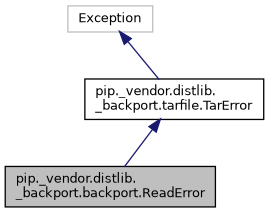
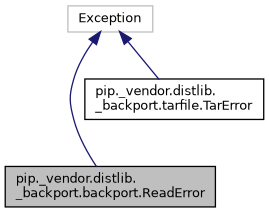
  digraph {
    node [color=black fillcolor=white fontname=Helvetica fontsize=10 shape=record style=filled]
    edge [color=midnightblue dir=back fontname=Helvetica fontsize=10 labelfontname=Helvetica labelfontsize=10 style=solid]
    n1 [fillcolor=grey75 fontcolor=black height=0.2 label="pip._vendor.distlib.\l_backport.backport.ReadError" width=0.4]
    n2 [height=0.2 label="pip._vendor.distlib.\l_backport.tarfile.TarError" width=0.4]
    n3 [color=grey75 height=0.2 label=Exception width=0.4]
-   n2 -> n1
+   n3 -> n1
    n3 -> n2
  }
